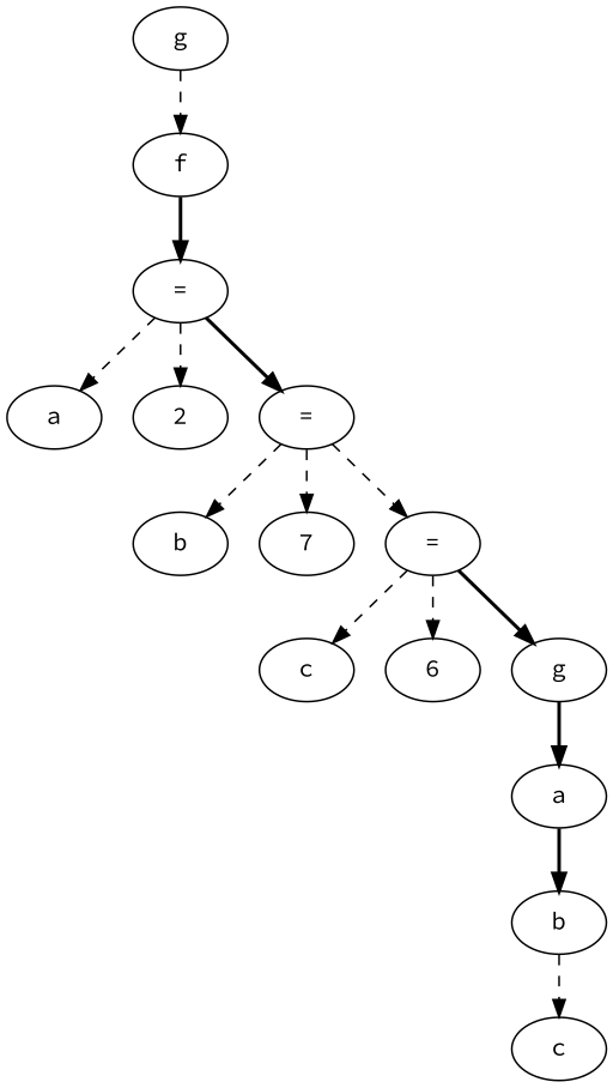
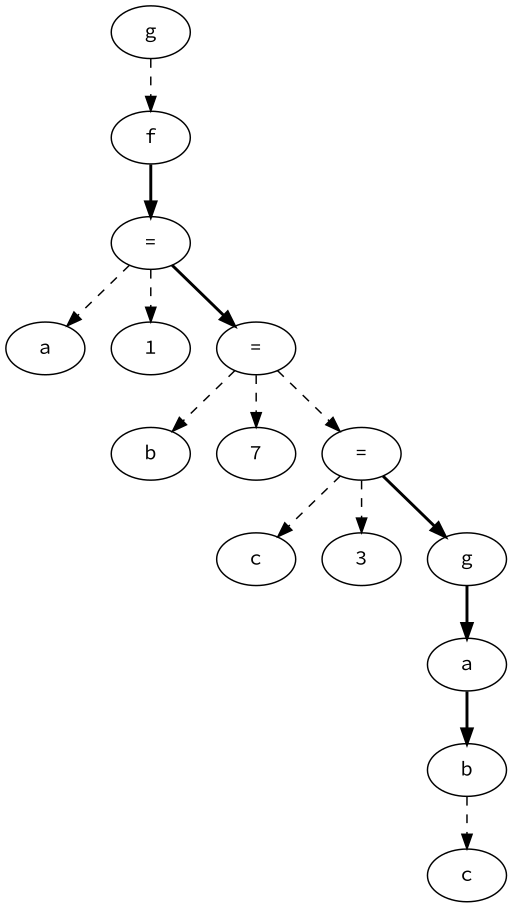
  digraph {
    fontname="Source Code Pro"
    node [fontname="Source Code Pro"]
    edge [fontname="Source Code Pro" style=dashed]
    n1 [label=g]
    n2 [label=f]
    n3 [label="="]
    n4 [label=a]
-   n5 [label=2]
+   n5 [label=1]
    n6 [label="="]
    n7 [label=b]
    n8 [label=7]
    n9 [label="="]
    n10 [label=c]
-   n11 [label=6]
+   n11 [label=3]
    n12 [label=g]
    n13 [label=a]
    n14 [label=b]
    n15 [label=c]
    n1 -> n2
    n2 -> n3 [style=bold]
    n3 -> n4
    n3 -> n5
    n3 -> n6 [style=bold]
    n6 -> n7
    n6 -> n8
    n6 -> n9
    n9 -> n10
    n9 -> n11
    n9 -> n12 [style=bold]
    n12 -> n13 [style=bold]
    n13 -> n14 [style=bold]
    n14 -> n15
  }
